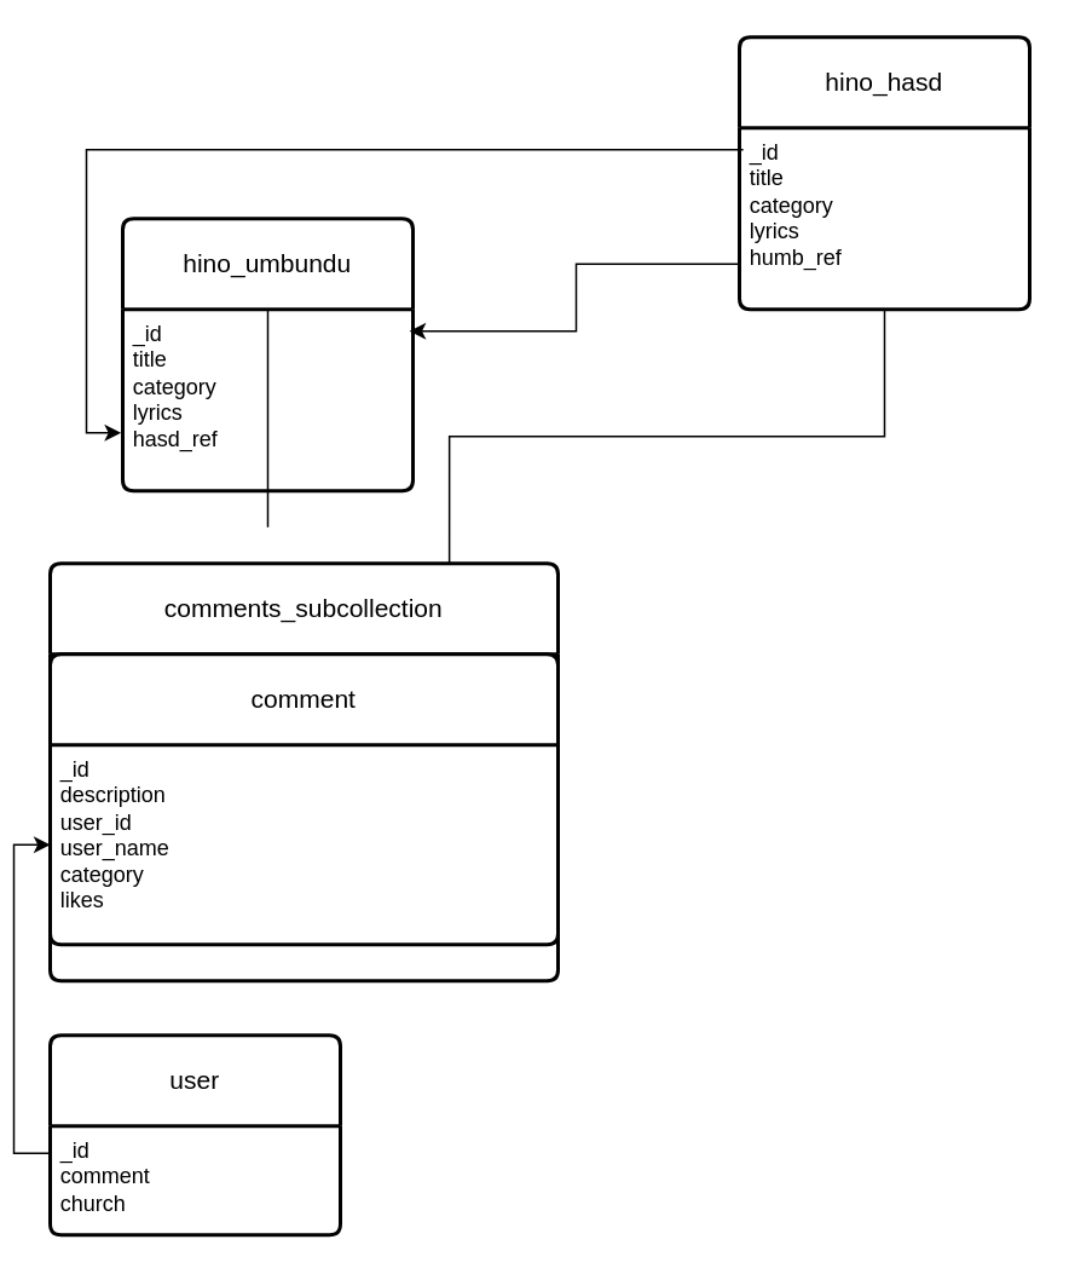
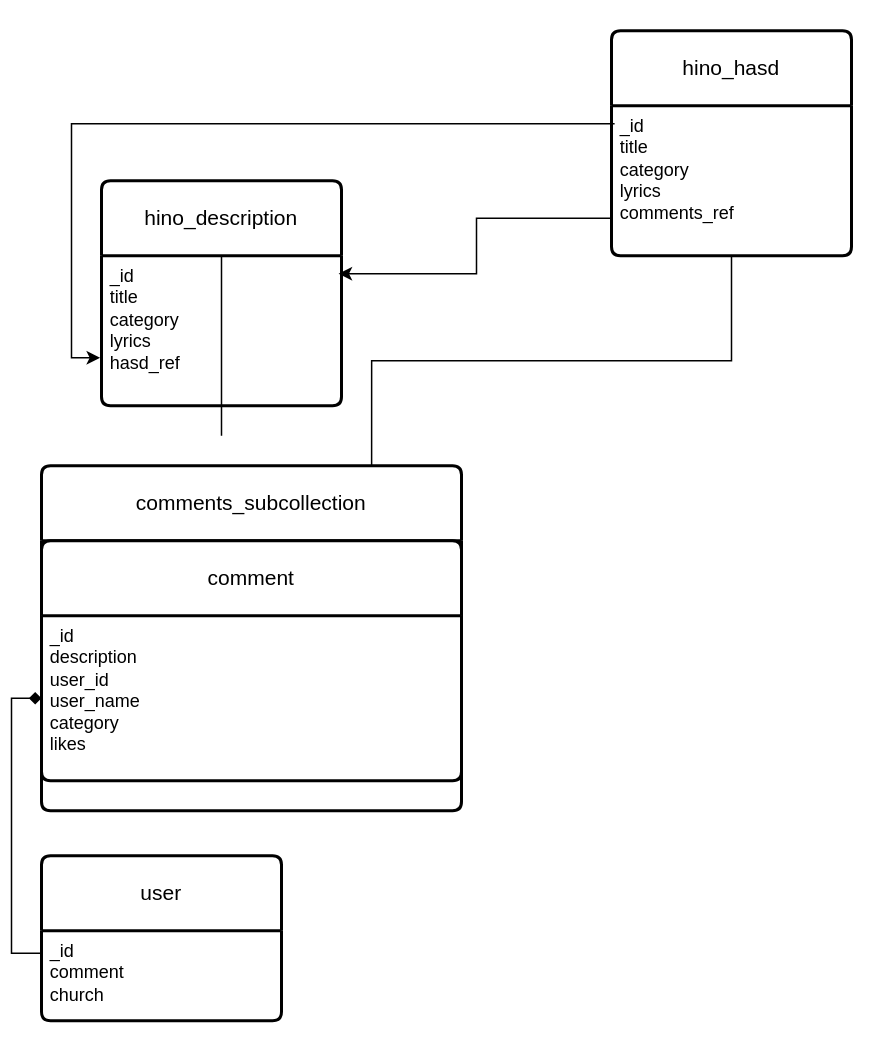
  <mxCell id="0" />
  <mxCell id="1" parent="0" />
  <mxCell id="2" value="" style="edgeStyle=orthogonalEdgeStyle;rounded=0;orthogonalLoop=1;jettySize=auto;html=1;" edge="1" parent="1" source="3" target="4"><mxGeometry relative="1" as="geometry" /></mxCell>
- <mxCell id="3" value="hino_umbundu" style="swimlane;childLayout=stackLayout;horizontal=1;startSize=50;horizontalStack=0;rounded=1;fontSize=14;fontStyle=0;strokeWidth=2;resizeParent=0;resizeLast=1;shadow=0;dashed=0;align=center;arcSize=4;whiteSpace=wrap;html=1;" vertex="1" parent="1"><mxGeometry x="60" y="120" width="160" height="150" as="geometry" /></mxCell>
+ <mxCell id="3" value="hino_description" style="swimlane;childLayout=stackLayout;horizontal=1;startSize=50;horizontalStack=0;rounded=1;fontSize=14;fontStyle=0;strokeWidth=2;resizeParent=0;resizeLast=1;shadow=0;dashed=0;align=center;arcSize=4;whiteSpace=wrap;html=1;" vertex="1" parent="1"><mxGeometry x="60" y="120" width="160" height="150" as="geometry" /></mxCell>
  <mxCell id="4" value="_id&lt;div&gt;title&lt;/div&gt;&lt;div&gt;category&lt;/div&gt;&lt;div&gt;lyrics&lt;/div&gt;&lt;div&gt;hasd_ref&lt;/div&gt;&lt;div&gt;&lt;br&gt;&lt;/div&gt;" style="align=left;strokeColor=none;fillColor=none;spacingLeft=4;fontSize=12;verticalAlign=top;resizable=0;rotatable=0;part=1;html=1;" vertex="1" parent="3"><mxGeometry y="50" width="160" height="100" as="geometry" /></mxCell>
  <mxCell id="5" value="comments_subcollection" style="swimlane;childLayout=stackLayout;horizontal=1;startSize=50;horizontalStack=0;rounded=1;fontSize=14;fontStyle=0;strokeWidth=2;resizeParent=0;resizeLast=1;shadow=0;dashed=0;align=center;arcSize=4;whiteSpace=wrap;html=1;" vertex="1" parent="1"><mxGeometry x="20" y="310" width="280" height="230" as="geometry" /></mxCell>
  <mxCell id="6" value="comment" style="swimlane;childLayout=stackLayout;horizontal=1;startSize=50;horizontalStack=0;rounded=1;fontSize=14;fontStyle=0;strokeWidth=2;resizeParent=0;resizeLast=1;shadow=0;dashed=0;align=center;arcSize=4;whiteSpace=wrap;html=1;" vertex="1" parent="5"><mxGeometry y="50" width="280" height="160" as="geometry" /></mxCell>
  <mxCell id="7" value="_id&lt;div&gt;description&lt;/div&gt;&lt;div&gt;user_id&lt;/div&gt;&lt;div&gt;user_name&lt;/div&gt;&lt;div&gt;category&lt;/div&gt;&lt;div&gt;likes&lt;/div&gt;&lt;div&gt;&lt;br&gt;&lt;/div&gt;&lt;div&gt;&lt;br&gt;&lt;/div&gt;" style="align=left;strokeColor=none;fillColor=none;spacingLeft=4;fontSize=12;verticalAlign=top;resizable=0;rotatable=0;part=1;html=1;" vertex="1" parent="6"><mxGeometry y="50" width="280" height="110" as="geometry" /></mxCell>
  <mxCell id="8" value="&lt;div&gt;&lt;br&gt;&lt;/div&gt;" style="align=left;strokeColor=none;fillColor=none;spacingLeft=4;fontSize=12;verticalAlign=top;resizable=0;rotatable=0;part=1;html=1;" vertex="1" parent="5"><mxGeometry y="210" width="280" height="20" as="geometry" /></mxCell>
  <mxCell id="9" value="user" style="swimlane;childLayout=stackLayout;horizontal=1;startSize=50;horizontalStack=0;rounded=1;fontSize=14;fontStyle=0;strokeWidth=2;resizeParent=0;resizeLast=1;shadow=0;dashed=0;align=center;arcSize=4;whiteSpace=wrap;html=1;" vertex="1" parent="1"><mxGeometry x="20" y="570" width="160" height="110" as="geometry" /></mxCell>
  <mxCell id="10" value="_id&lt;div&gt;comment&lt;/div&gt;&lt;div&gt;church&lt;/div&gt;" style="align=left;strokeColor=none;fillColor=none;spacingLeft=4;fontSize=12;verticalAlign=top;resizable=0;rotatable=0;part=1;html=1;" vertex="1" parent="9"><mxGeometry y="50" width="160" height="60" as="geometry" /></mxCell>
  <mxCell id="11" style="edgeStyle=orthogonalEdgeStyle;rounded=0;orthogonalLoop=1;jettySize=auto;html=1;exitX=0.5;exitY=1;exitDx=0;exitDy=0;" edge="1" parent="9" source="10" target="10"><mxGeometry relative="1" as="geometry" /></mxCell>
  <mxCell id="12" value="hino_hasd" style="swimlane;childLayout=stackLayout;horizontal=1;startSize=50;horizontalStack=0;rounded=1;fontSize=14;fontStyle=0;strokeWidth=2;resizeParent=0;resizeLast=1;shadow=0;dashed=0;align=center;arcSize=4;whiteSpace=wrap;html=1;" vertex="1" parent="1"><mxGeometry x="400" y="20" width="160" height="150" as="geometry" /></mxCell>
- <mxCell id="13" value="_id&lt;div&gt;title&lt;/div&gt;&lt;div&gt;category&lt;/div&gt;&lt;div&gt;lyrics&lt;/div&gt;&lt;div&gt;humb_ref&lt;/div&gt;&lt;div&gt;&lt;br&gt;&lt;/div&gt;" style="align=left;strokeColor=none;fillColor=none;spacingLeft=4;fontSize=12;verticalAlign=top;resizable=0;rotatable=0;part=1;html=1;" vertex="1" parent="12"><mxGeometry y="50" width="160" height="100" as="geometry" /></mxCell>
+ <mxCell id="13" value="_id&lt;div&gt;title&lt;/div&gt;&lt;div&gt;category&lt;/div&gt;&lt;div&gt;lyrics&lt;/div&gt;&lt;div&gt;comments_ref&lt;/div&gt;&lt;div&gt;&lt;br&gt;&lt;/div&gt;" style="align=left;strokeColor=none;fillColor=none;spacingLeft=4;fontSize=12;verticalAlign=top;resizable=0;rotatable=0;part=1;html=1;" vertex="1" parent="12"><mxGeometry y="50" width="160" height="100" as="geometry" /></mxCell>
  <mxCell id="14" style="edgeStyle=orthogonalEdgeStyle;rounded=0;orthogonalLoop=1;jettySize=auto;html=1;exitX=0.013;exitY=0.12;exitDx=0;exitDy=0;entryX=-0.006;entryY=0.68;entryDx=0;entryDy=0;exitPerimeter=0;entryPerimeter=0;" edge="1" parent="1" source="13" target="4"><mxGeometry relative="1" as="geometry" /></mxCell>
  <mxCell id="15" style="edgeStyle=orthogonalEdgeStyle;rounded=0;orthogonalLoop=1;jettySize=auto;html=1;exitX=0;exitY=0.75;exitDx=0;exitDy=0;entryX=0.988;entryY=0.12;entryDx=0;entryDy=0;entryPerimeter=0;" edge="1" parent="1" source="13" target="4"><mxGeometry relative="1" as="geometry" /></mxCell>
- <mxCell id="16" style="edgeStyle=orthogonalEdgeStyle;rounded=0;orthogonalLoop=1;jettySize=auto;html=1;exitX=0;exitY=0.25;exitDx=0;exitDy=0;entryX=0;entryY=0.5;entryDx=0;entryDy=0;" edge="1" parent="1" source="10" target="7"><mxGeometry relative="1" as="geometry" /></mxCell>
+ <mxCell id="16" style="edgeStyle=orthogonalEdgeStyle;rounded=0;orthogonalLoop=1;jettySize=auto;html=1;exitX=0;exitY=0.25;exitDx=0;exitDy=0;entryX=0;entryY=0.5;entryDx=0;entryDy=0;endArrow=diamond;" edge="1" parent="1" source="10" target="7"><mxGeometry relative="1" as="geometry" /></mxCell>
  <mxCell id="17" style="edgeStyle=orthogonalEdgeStyle;rounded=0;orthogonalLoop=1;jettySize=auto;html=1;exitX=0.5;exitY=1;exitDx=0;exitDy=0;entryX=0.786;entryY=0;entryDx=0;entryDy=0;entryPerimeter=0;endArrow=none;" edge="1" parent="1" source="13" target="5"><mxGeometry relative="1" as="geometry" /></mxCell>
